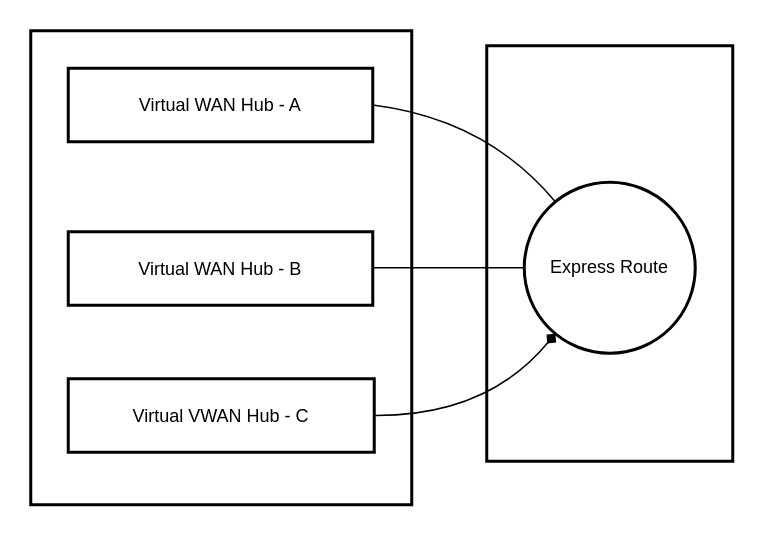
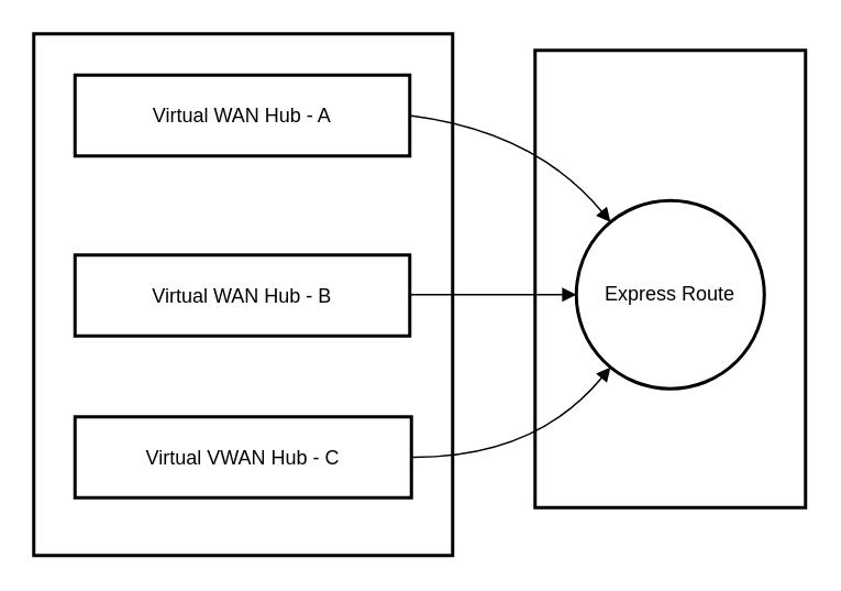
  <mxCell id="0" />
  <mxCell id="1" parent="0" />
  <mxCell id="2" value="Express_Route" style="whiteSpace=wrap;strokeWidth=2;" vertex="1" parent="1"><mxGeometry x="324" y="30" width="164" height="277" as="geometry" /></mxCell>
  <mxCell id="3" value="Azure_VWAN_Hub" style="whiteSpace=wrap;strokeWidth=2;" vertex="1" parent="1"><mxGeometry x="20" y="20" width="254" height="316" as="geometry" /></mxCell>
  <mxCell id="4" value="Virtual WAN Hub - A" style="whiteSpace=wrap;strokeWidth=2;" vertex="1" parent="1"><mxGeometry x="45" y="45" width="203" height="49" as="geometry" /></mxCell>
  <mxCell id="5" value="Virtual WAN Hub - B" style="whiteSpace=wrap;strokeWidth=2;" vertex="1" parent="1"><mxGeometry x="45" y="154" width="203" height="49" as="geometry" /></mxCell>
  <mxCell id="6" value="Virtual VWAN Hub - C" style="whiteSpace=wrap;strokeWidth=2;" vertex="1" parent="1"><mxGeometry x="45" y="252" width="204" height="49" as="geometry" /></mxCell>
  <mxCell id="7" value="Express Route" style="ellipse;aspect=fixed;strokeWidth=2;whiteSpace=wrap;" vertex="1" parent="1"><mxGeometry x="349" y="121" width="114" height="114" as="geometry" /></mxCell>
- <mxCell id="8" value="" style="curved=1;startArrow=none;endArrow=none;exitX=1;exitY=0.5;entryX=0.08;entryY=0;" edge="1" parent="1" source="4" target="7"><mxGeometry relative="1" as="geometry"><Array as="points"><mxPoint x="324" y="79" /></Array></mxGeometry></mxCell>
- <mxCell id="9" value="" style="curved=1;startArrow=none;endArrow=none;exitX=1;exitY=0.49;entryX=0;entryY=0.5;" edge="1" parent="1" source="5" target="7"><mxGeometry relative="1" as="geometry"><Array as="points" /></mxGeometry></mxCell>
- <mxCell id="10" value="" style="curved=1;startArrow=none;endArrow=diamond;exitX=1;exitY=0.5;entryX=0.08;entryY=1;" edge="1" parent="1" source="6" target="7"><mxGeometry relative="1" as="geometry"><Array as="points"><mxPoint x="324" y="277" /></Array></mxGeometry></mxCell>
+ <mxCell id="8" value="" style="curved=1;startArrow=none;endArrow=block;exitX=1;exitY=0.5;entryX=0.08;entryY=0;" edge="1" parent="1" source="4" target="7"><mxGeometry relative="1" as="geometry"><Array as="points"><mxPoint x="324" y="79" /></Array></mxGeometry></mxCell>
+ <mxCell id="9" value="" style="curved=1;startArrow=none;endArrow=block;exitX=1;exitY=0.49;entryX=0;entryY=0.5;" edge="1" parent="1" source="5" target="7"><mxGeometry relative="1" as="geometry"><Array as="points" /></mxGeometry></mxCell>
+ <mxCell id="10" value="" style="curved=1;startArrow=none;endArrow=block;exitX=1;exitY=0.5;entryX=0.08;entryY=1;" edge="1" parent="1" source="6" target="7"><mxGeometry relative="1" as="geometry"><Array as="points"><mxPoint x="324" y="277" /></Array></mxGeometry></mxCell>
